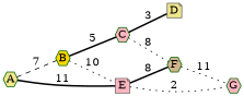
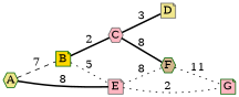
  graph {
    rankdir=LR
    node [color=darkgreen fillcolor=lightpink fixedsize=true shape=hexagon style=filled]
    edge [style=bold]
    A [fillcolor=khaki height=0.25 width=0.25]
-   B [fillcolor=gold height=0.25 width=0.25]
+   B [fillcolor=gold height=0.25 shape=note width=0.25]
    E [color=gray40 height=0.25 shape=note width=0.25]
-   C [height=0.25 width=0.25]
+   C [color=gray40 height=0.25 width=0.25]
    F [fillcolor=tan height=0.25 width=0.25]
-   G [height=0.25 width=0.25]
+   G [height=0.25 shape=note width=0.25]
    D [color=gray40 fillcolor=khaki height=0.25 shape=note width=0.25]
    A -- B [label=7 style=dashed]
-   A -- E [label=11]
-   B -- E [label=10 style=dotted]
-   B -- C [label=5]
-   E -- F [label=8]
+   A -- E [label=8]
+   B -- E [label=5 style=dotted]
+   B -- C [label=2]
+   E -- F [label=8 style=dotted]
    E -- G [label=2 style=dotted]
-   C -- F [label=8 style=dotted]
+   C -- F [label=8]
    C -- D [label=3]
    F -- G [label=11 style=dotted]
  }
